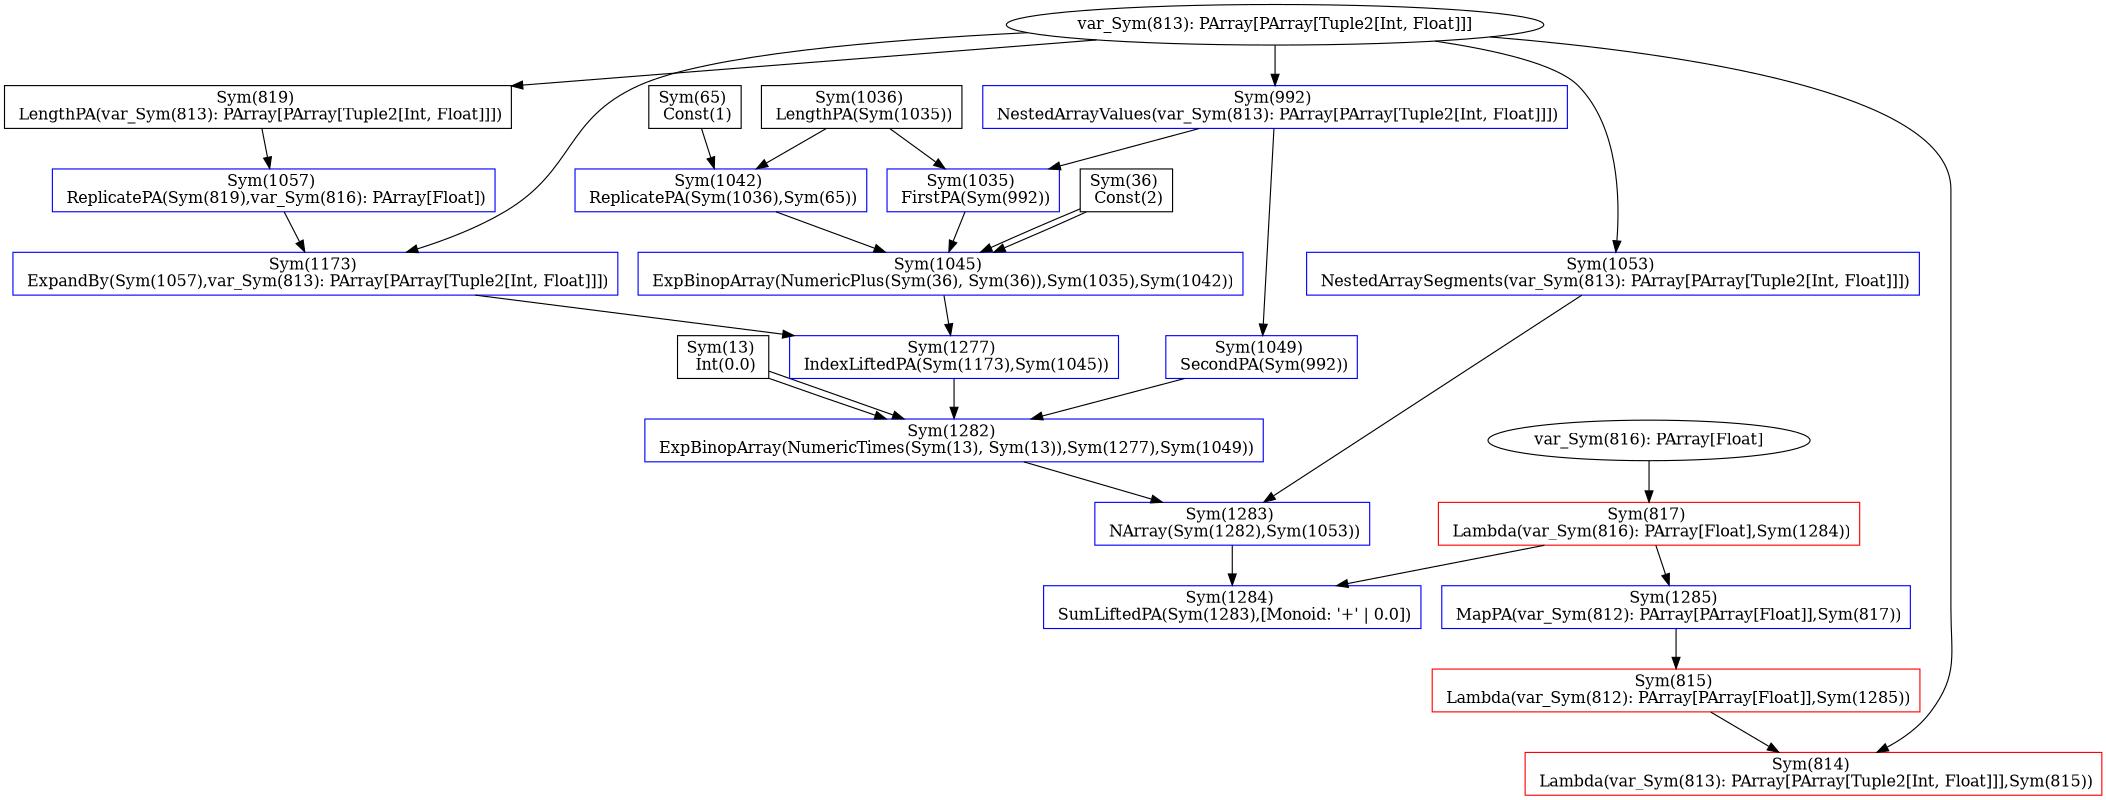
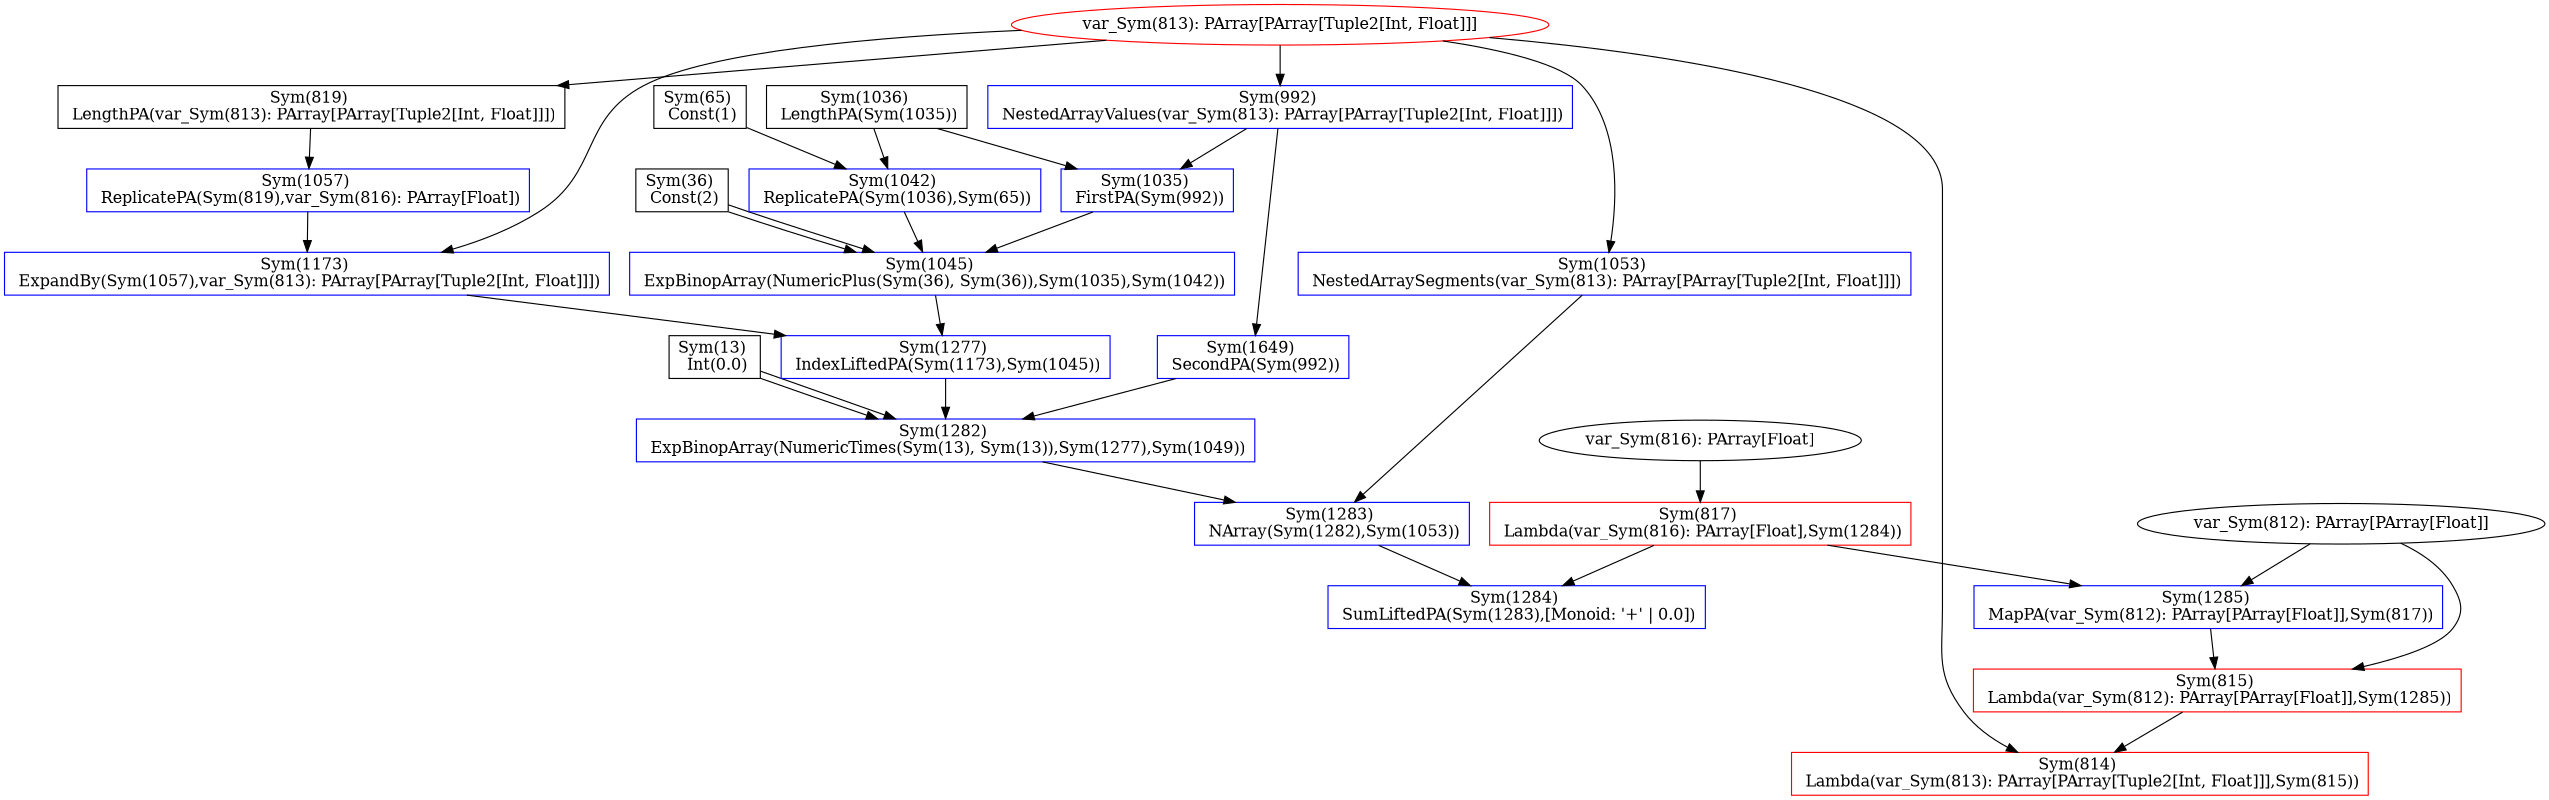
  digraph {
    node [shape=box color=blue]
    n1 [label="Sym(13) \n Int(0.0)" color=""]
    n2 [label="Sym(1282) \n ExpBinopArray(NumericTimes(Sym(13), Sym(13)),Sym(1277),Sym(1049))"]
    n3 [label="Sym(1283) \n NArray(Sym(1282),Sym(1053))"]
    n4 [label="Sym(819) \n LengthPA(var_Sym(813): PArray[PArray[Tuple2[Int, Float]]])" color=""]
    n5 [label="Sym(1057) \n ReplicatePA(Sym(819),var_Sym(816): PArray[Float])"]
    n6 [label="Sym(1173) \n ExpandBy(Sym(1057),var_Sym(813): PArray[PArray[Tuple2[Int, Float]]])"]
-   "var_Sym(813): PArray[PArray[Tuple2[Int, Float]]]" [shape="" color=""]
+   "var_Sym(813): PArray[PArray[Tuple2[Int, Float]]]" [color=red shape=""]
    n8 [label="Sym(992) \n NestedArrayValues(var_Sym(813): PArray[PArray[Tuple2[Int, Float]]])"]
    n9 [label="Sym(1053) \n NestedArraySegments(var_Sym(813): PArray[PArray[Tuple2[Int, Float]]])"]
    n10 [color=red label="Sym(814) \n Lambda(var_Sym(813): PArray[PArray[Tuple2[Int, Float]]],Sym(815))"]
    n11 [label="Sym(1277) \n IndexLiftedPA(Sym(1173),Sym(1045))"]
    n12 [label="Sym(1035) \n FirstPA(Sym(992))"]
-   n13 [label="Sym(1049) \n SecondPA(Sym(992))"]
+   n13 [label="Sym(1649) \n SecondPA(Sym(992))"]
    "var_Sym(816): PArray[Float]" [shape="" color=""]
    n15 [color=red label="Sym(817) \n Lambda(var_Sym(816): PArray[Float],Sym(1284))"]
    n16 [label="Sym(1284) \n SumLiftedPA(Sym(1283),[Monoid: '+' | 0.0])"]
    n17 [label="Sym(1285) \n MapPA(var_Sym(812): PArray[PArray[Float]],Sym(817))"]
    n18 [label="Sym(36) \n Const(2)" color=""]
    n19 [label="Sym(1045) \n ExpBinopArray(NumericPlus(Sym(36), Sym(36)),Sym(1035),Sym(1042))"]
    n20 [label="Sym(1036) \n LengthPA(Sym(1035))" color=""]
    n21 [label="Sym(1042) \n ReplicatePA(Sym(1036),Sym(65))"]
    n22 [label="Sym(65) \n Const(1)" color=""]
    n23 [color=red label="Sym(815) \n Lambda(var_Sym(812): PArray[PArray[Float]],Sym(1285))"]
+   "var_Sym(812): PArray[PArray[Float]]" [shape="" color=""]
    n1 -> n2
    n1 -> n2
    n2 -> n3
    n3 -> n16
    n4 -> n5
    n5 -> n6
    n6 -> n11
    "var_Sym(813): PArray[PArray[Tuple2[Int, Float]]]" -> n4
    "var_Sym(813): PArray[PArray[Tuple2[Int, Float]]]" -> n6
    "var_Sym(813): PArray[PArray[Tuple2[Int, Float]]]" -> n8
    "var_Sym(813): PArray[PArray[Tuple2[Int, Float]]]" -> n9
    "var_Sym(813): PArray[PArray[Tuple2[Int, Float]]]" -> n10
    n8 -> n12
    n8 -> n13
    n9 -> n3
    n11 -> n2
    n12 -> n19
    n13 -> n2
    "var_Sym(816): PArray[Float]" -> n15
    n15 -> n16
    n15 -> n17
    n17 -> n23
    n18 -> n19
    n18 -> n19
    n19 -> n11
    n20 -> n12
    n20 -> n21
    n21 -> n19
    n22 -> n21
    n23 -> n10
+   "var_Sym(812): PArray[PArray[Float]]" -> n17
+   "var_Sym(812): PArray[PArray[Float]]" -> n23
  }
